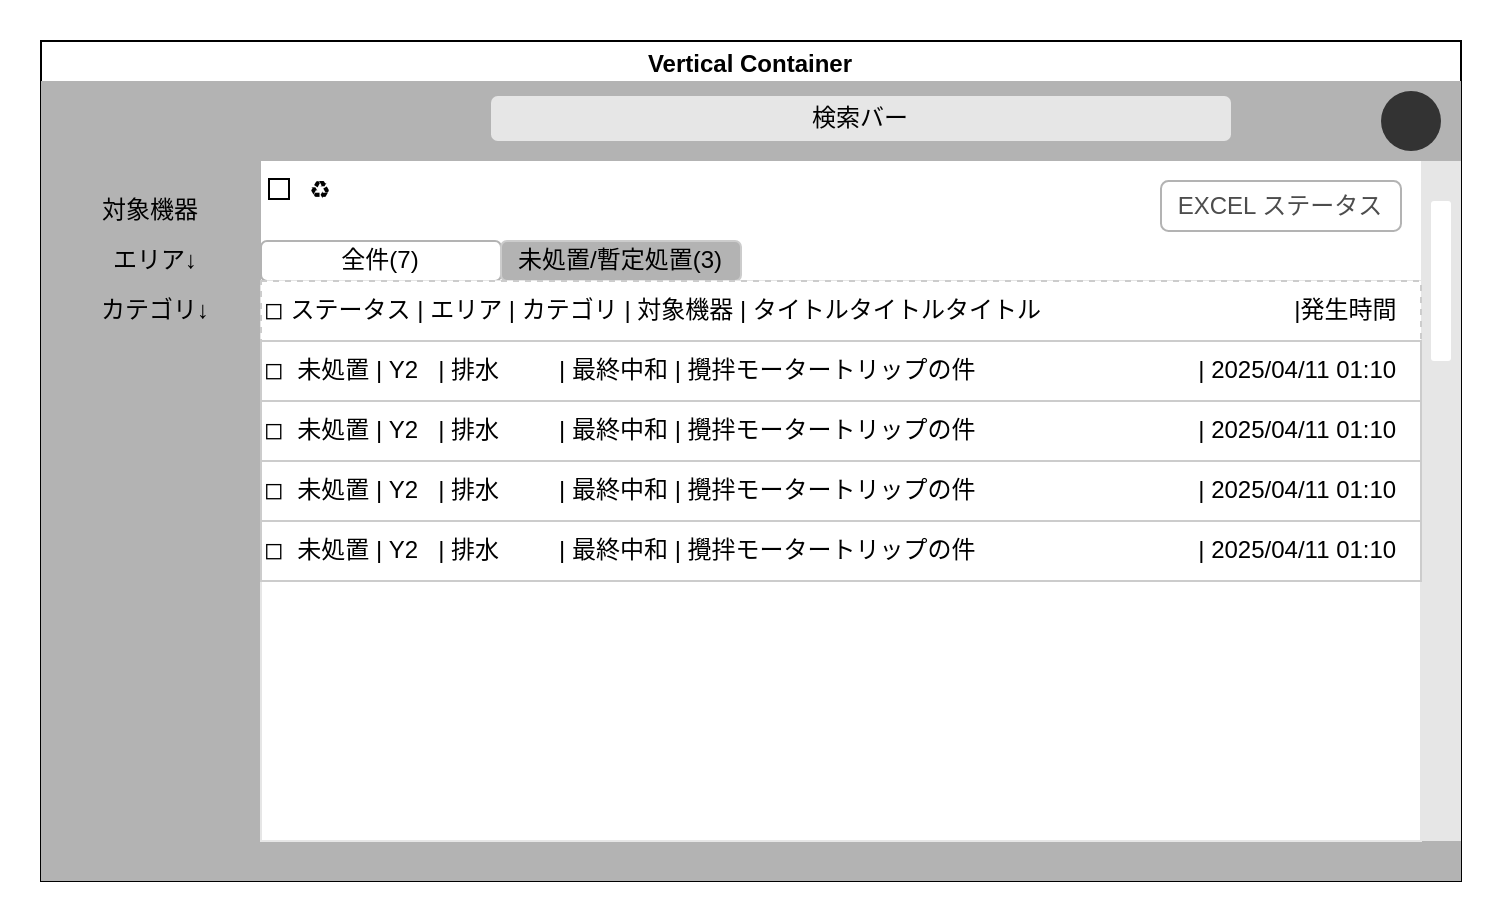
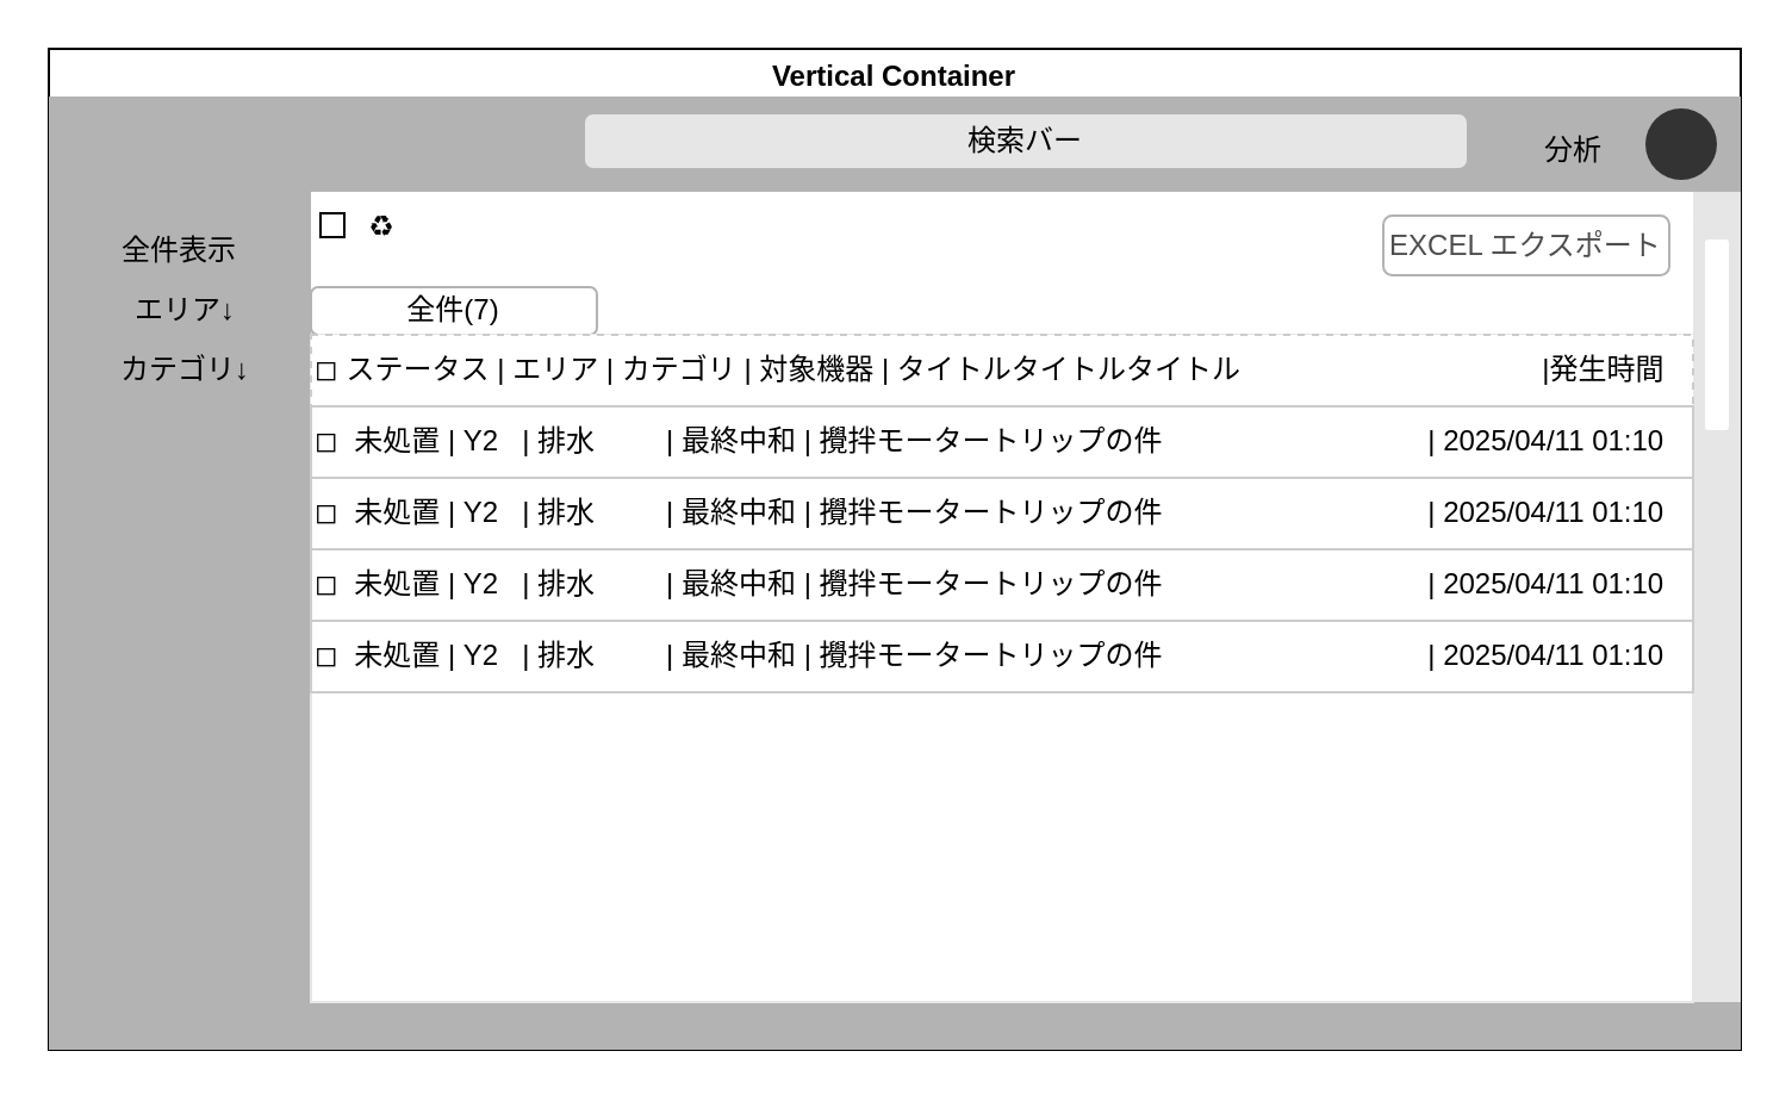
  <mxCell id="0" />
  <mxCell id="1" parent="0" />
  <mxCell id="2" value="Vertical Container" style="swimlane;whiteSpace=wrap;html=1;" vertex="1" parent="1"><mxGeometry width="710" height="420" as="geometry" x="20" y="20" /></mxCell>
  <mxCell id="3" value="" style="rounded=0;whiteSpace=wrap;html=1;strokeColor=none;fillColor=#E6E6E6;" vertex="1" parent="2"><mxGeometry x="690" y="60" width="20" height="340" as="geometry" /></mxCell>
  <mxCell id="4" value="" style="rounded=0;whiteSpace=wrap;html=1;strokeColor=none;fillColor=#B3B3B3;" vertex="1" parent="2"><mxGeometry y="20" width="710" height="40" as="geometry" /></mxCell>
  <mxCell id="5" value="" style="rounded=0;whiteSpace=wrap;html=1;strokeColor=none;fillColor=#B3B3B3;" vertex="1" parent="2"><mxGeometry y="400" width="710" height="20" as="geometry" /></mxCell>
  <mxCell id="6" value="" style="rounded=1;whiteSpace=wrap;html=1;strokeColor=none;fillColor=#FFFFFF;" vertex="1" parent="2"><mxGeometry x="695" y="80" width="10" height="80" as="geometry" /></mxCell>
  <mxCell id="7" value="" style="rounded=0;whiteSpace=wrap;html=1;strokeColor=none;fillColor=#B3B3B3;" vertex="1" parent="2"><mxGeometry y="60" width="110" height="340" as="geometry" /></mxCell>
  <mxCell id="8" value="検索バー" style="rounded=1;whiteSpace=wrap;html=1;strokeColor=none;fillColor=#E6E6E6;" vertex="1" parent="2"><mxGeometry x="225" y="27.5" width="370" height="22.5" as="geometry" /></mxCell>
  <mxCell id="9" value="" style="ellipse;whiteSpace=wrap;html=1;strokeColor=none;fillColor=#333333;" vertex="1" parent="2"><mxGeometry x="670" y="25" width="30" height="30" as="geometry" /></mxCell>
- <mxCell id="10" value="対象機器" style="text;html=1;align=center;verticalAlign=middle;whiteSpace=wrap;rounded=0;" vertex="1" parent="2"><mxGeometry x="25" y="70" width="60" height="30" as="geometry" /></mxCell>
+ <mxCell id="10" value="全件表示" style="text;html=1;align=center;verticalAlign=middle;whiteSpace=wrap;rounded=0;" vertex="1" parent="2"><mxGeometry x="25" y="70" width="60" height="30" as="geometry" /></mxCell>
  <mxCell id="11" value="カテゴリ↓" style="text;html=1;align=center;verticalAlign=middle;whiteSpace=wrap;rounded=0;" vertex="1" parent="2"><mxGeometry x="25" y="120" width="65" height="30" as="geometry" /></mxCell>
  <mxCell id="12" value="エリア↓" style="text;html=1;align=center;verticalAlign=middle;whiteSpace=wrap;rounded=0;" vertex="1" parent="2"><mxGeometry x="25" y="95" width="65" height="30" as="geometry" /></mxCell>
  <mxCell id="13" value="" style="rounded=1;whiteSpace=wrap;html=1;arcSize=3;strokeColor=none;" vertex="1" parent="2"><mxGeometry x="110" y="60" width="580" height="340" as="geometry" /></mxCell>
  <mxCell id="14" value="全件(7)" style="rounded=1;whiteSpace=wrap;html=1;fillColor=#FFFFFF;strokeColor=#B3B3B3;" vertex="1" parent="2"><mxGeometry x="110" y="100" width="120" height="20" as="geometry" /></mxCell>
- <mxCell id="15" value="未処置/暫定処置(3)" style="rounded=1;whiteSpace=wrap;html=1;strokeColor=#CCCCCC;fillColor=#B3B3B3;" vertex="1" parent="2"><mxGeometry x="230" y="100" width="120" height="20" as="geometry" /></mxCell>
  <mxCell id="16" value="♻️" style="text;html=1;align=center;verticalAlign=middle;whiteSpace=wrap;rounded=0;" vertex="1" parent="2"><mxGeometry x="110" y="60" width="60" height="30" as="geometry" /></mxCell>
- <mxCell id="17" value="EXCEL ステータス" style="rounded=1;whiteSpace=wrap;html=1;strokeColor=#B3B3B3;fontColor=#4D4D4D;" vertex="1" parent="2"><mxGeometry x="560" y="70" width="120" height="25" as="geometry" /></mxCell>
+ <mxCell id="17" value="EXCEL エクスポート" style="rounded=1;whiteSpace=wrap;html=1;strokeColor=#B3B3B3;fontColor=#4D4D4D;" vertex="1" parent="2"><mxGeometry x="560" y="70" width="120" height="25" as="geometry" /></mxCell>
+ <mxCell id="18" value="分析" style="text;html=1;align=center;verticalAlign=middle;whiteSpace=wrap;rounded=0;" vertex="1" parent="2"><mxGeometry x="610" y="27.5" width="60" height="30" as="geometry" /></mxCell>
  <mxCell id="19" value="" style="rounded=0;whiteSpace=wrap;html=1;strokeColor=#E6E6E6;" vertex="1" parent="1"><mxGeometry x="130" y="140" width="580" height="280" as="geometry" /></mxCell>
  <mxCell id="20" value="◻︎ ステータス | エリア | カテゴリ | 対象機器 | タイトルタイトルタイトル 　　　　　　　　　　 |発生時間　" style="rounded=0;whiteSpace=wrap;html=1;strokeColor=#CCCCCC;align=left;dashed=1;" vertex="1" parent="1"><mxGeometry x="130" y="140" width="580" height="30" as="geometry" /></mxCell>
  <mxCell id="21" value="◻︎&amp;nbsp; 未処置 | Y2&amp;nbsp; &amp;nbsp;| 排水&amp;nbsp; &amp;nbsp; &amp;nbsp; &amp;nbsp; &amp;nbsp;| 最終中和 | 攪拌モータートリップの件 　　　　　　　　　| 2025/04/11 01:10　" style="rounded=0;whiteSpace=wrap;html=1;strokeColor=#CCCCCC;align=left;" vertex="1" parent="1"><mxGeometry x="130" y="170" width="580" height="30" as="geometry" /></mxCell>
  <mxCell id="22" value="◻︎&amp;nbsp; 未処置 | Y2&amp;nbsp; &amp;nbsp;| 排水&amp;nbsp; &amp;nbsp; &amp;nbsp; &amp;nbsp; &amp;nbsp;| 最終中和 | 攪拌モータートリップの件 　　　　　　　　　| 2025/04/11 01:10　" style="rounded=0;whiteSpace=wrap;html=1;strokeColor=#CCCCCC;align=left;" vertex="1" parent="1"><mxGeometry x="130" y="200" width="580" height="30" as="geometry" /></mxCell>
  <mxCell id="23" value="◻︎&amp;nbsp; 未処置 | Y2&amp;nbsp; &amp;nbsp;| 排水&amp;nbsp; &amp;nbsp; &amp;nbsp; &amp;nbsp; &amp;nbsp;| 最終中和 | 攪拌モータートリップの件 　　　　　　　　　| 2025/04/11 01:10　" style="rounded=0;whiteSpace=wrap;html=1;strokeColor=#CCCCCC;align=left;" vertex="1" parent="1"><mxGeometry x="130" y="230" width="580" height="30" as="geometry" /></mxCell>
  <mxCell id="24" value="◻︎&amp;nbsp; 未処置 | Y2&amp;nbsp; &amp;nbsp;| 排水&amp;nbsp; &amp;nbsp; &amp;nbsp; &amp;nbsp; &amp;nbsp;| 最終中和 | 攪拌モータートリップの件 　　　　　　　　　| 2025/04/11 01:10　" style="rounded=0;whiteSpace=wrap;html=1;strokeColor=#CCCCCC;align=left;" vertex="1" parent="1"><mxGeometry x="130" y="260" width="580" height="30" as="geometry" /></mxCell>
  <mxCell id="25" value="" style="rounded=0;whiteSpace=wrap;html=1;" vertex="1" parent="1"><mxGeometry x="134" y="89" width="10" height="10" as="geometry" /></mxCell>
